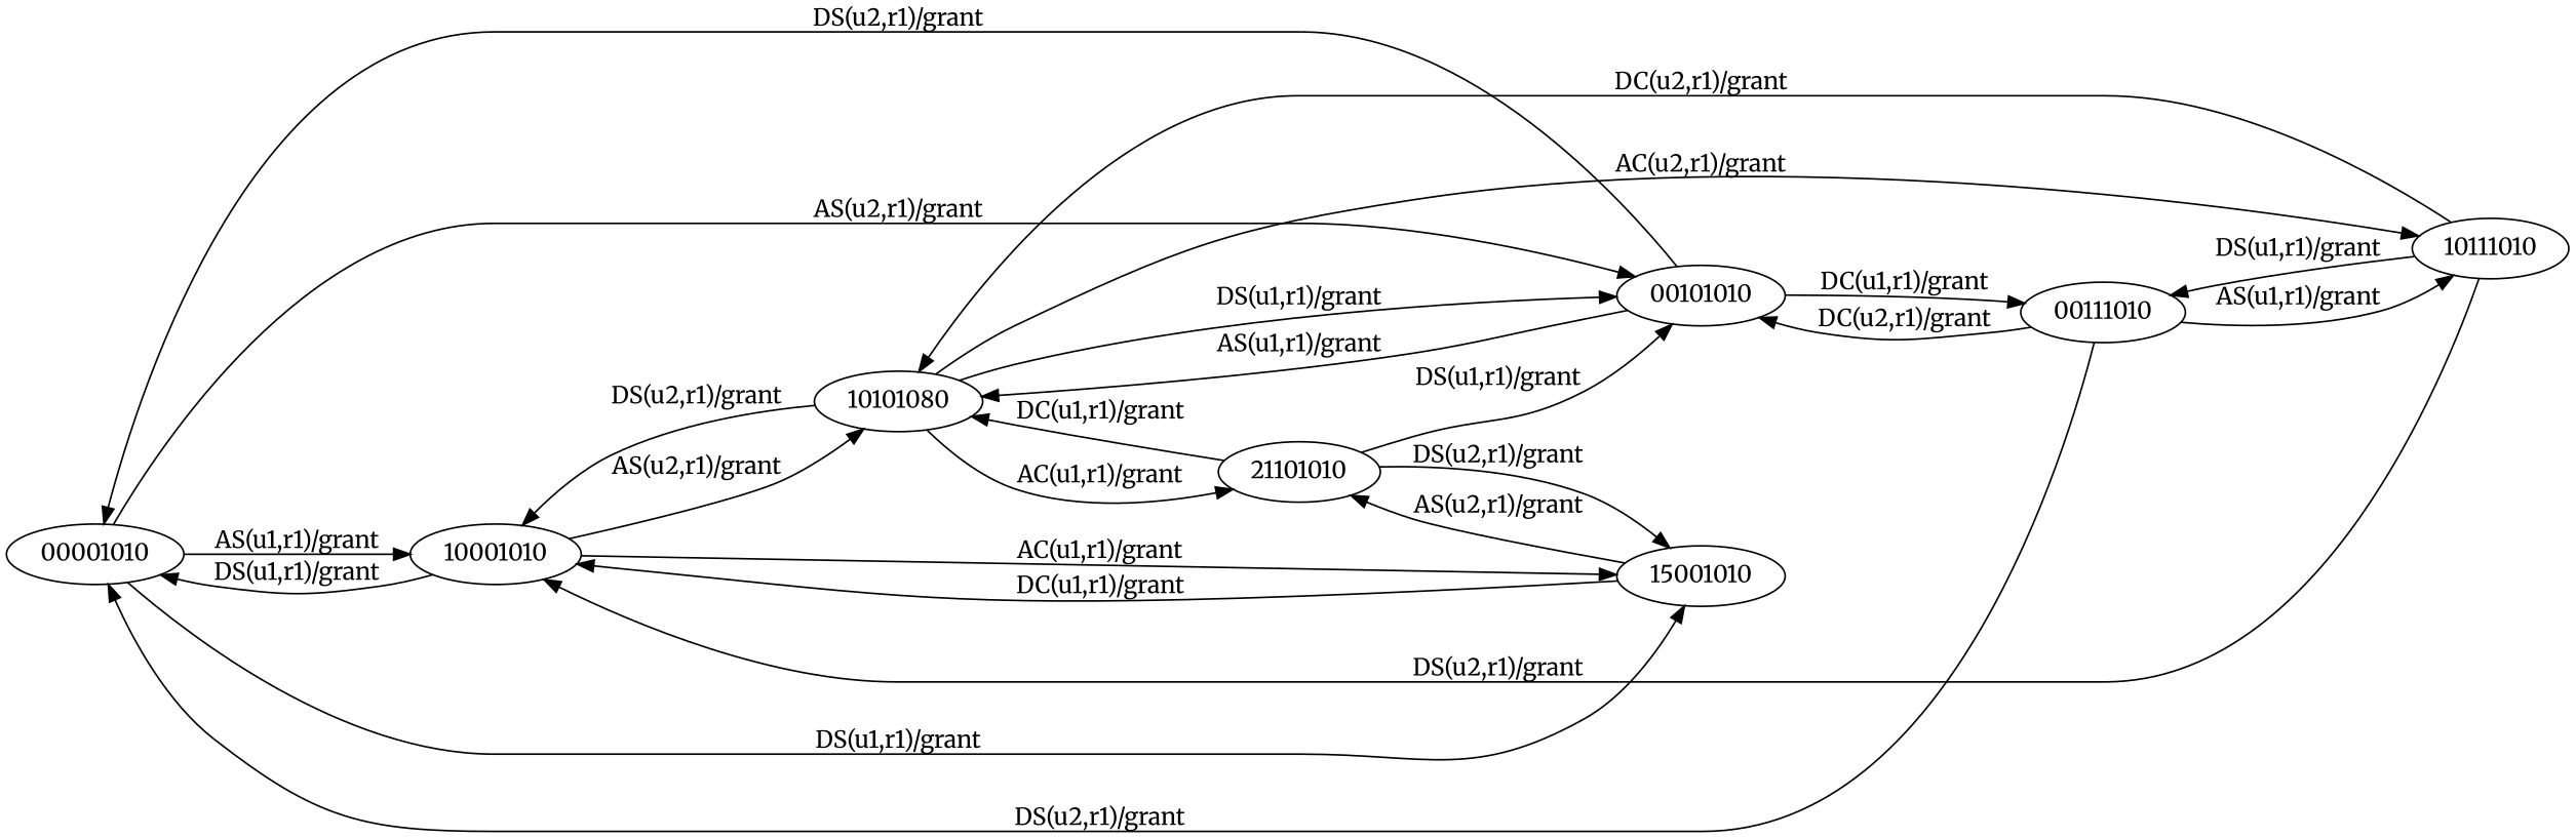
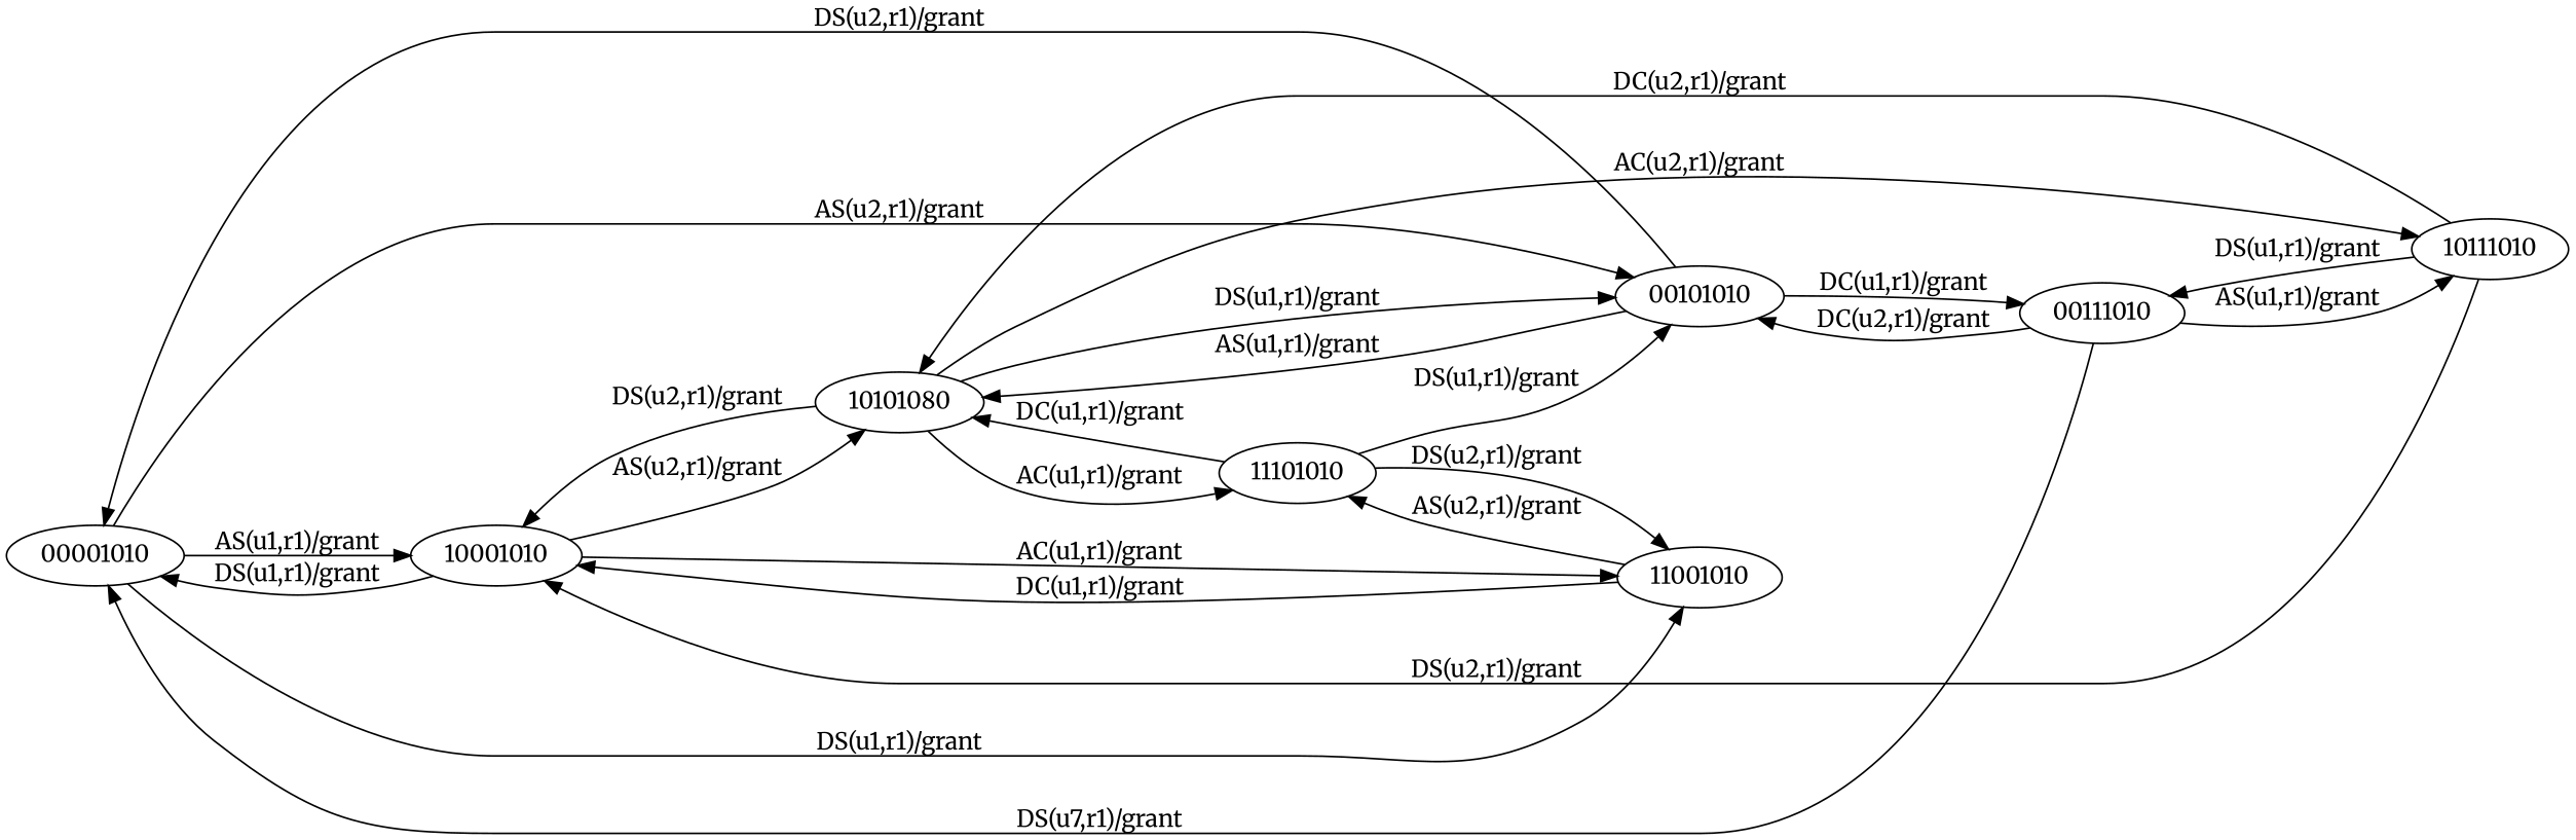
  digraph {
    fontname=Merriweather
    rankdir=LR
    node [fontname=Merriweather]
    edge [fontname=Merriweather]
    00001010
    10001010
    00101010
-   11001010 [label=15001010]
+   11001010
    n5 [label=10101080]
    00111010
    10111010
-   11101010 [label=21101010]
+   11101010
    00001010 -> 10001010 [label="AS(u1,r1)/grant"]
    00001010 -> 00101010 [label="AS(u2,r1)/grant"]
    00001010 -> 11001010 [label="DS(u1,r1)/grant"]
    10001010 -> 00001010 [label="DS(u1,r1)/grant"]
    10001010 -> 11001010 [label="AC(u1,r1)/grant"]
    10001010 -> n5 [label="AS(u2,r1)/grant"]
    00101010 -> 00001010 [label="DS(u2,r1)/grant"]
    00101010 -> n5 [label="AS(u1,r1)/grant"]
    00101010 -> 00111010 [label="DC(u1,r1)/grant"]
    11001010 -> 10001010 [label="DC(u1,r1)/grant"]
    11001010 -> 11101010 [label="AS(u2,r1)/grant"]
    n5 -> 10001010 [label="DS(u2,r1)/grant"]
    n5 -> 00101010 [label="DS(u1,r1)/grant"]
    n5 -> 10111010 [label="AC(u2,r1)/grant"]
    n5 -> 11101010 [label="AC(u1,r1)/grant"]
-   00111010 -> 00001010 [label="DS(u2,r1)/grant"]
+   00111010 -> 00001010 [label="DS(u7,r1)/grant"]
    00111010 -> 00101010 [label="DC(u2,r1)/grant"]
    00111010 -> 10111010 [label="AS(u1,r1)/grant"]
    10111010 -> 10001010 [label="DS(u2,r1)/grant"]
    10111010 -> n5 [label="DC(u2,r1)/grant"]
    10111010 -> 00111010 [label="DS(u1,r1)/grant"]
    11101010 -> 00101010 [label="DS(u1,r1)/grant"]
    11101010 -> 11001010 [label="DS(u2,r1)/grant"]
    11101010 -> n5 [label="DC(u1,r1)/grant"]
  }
